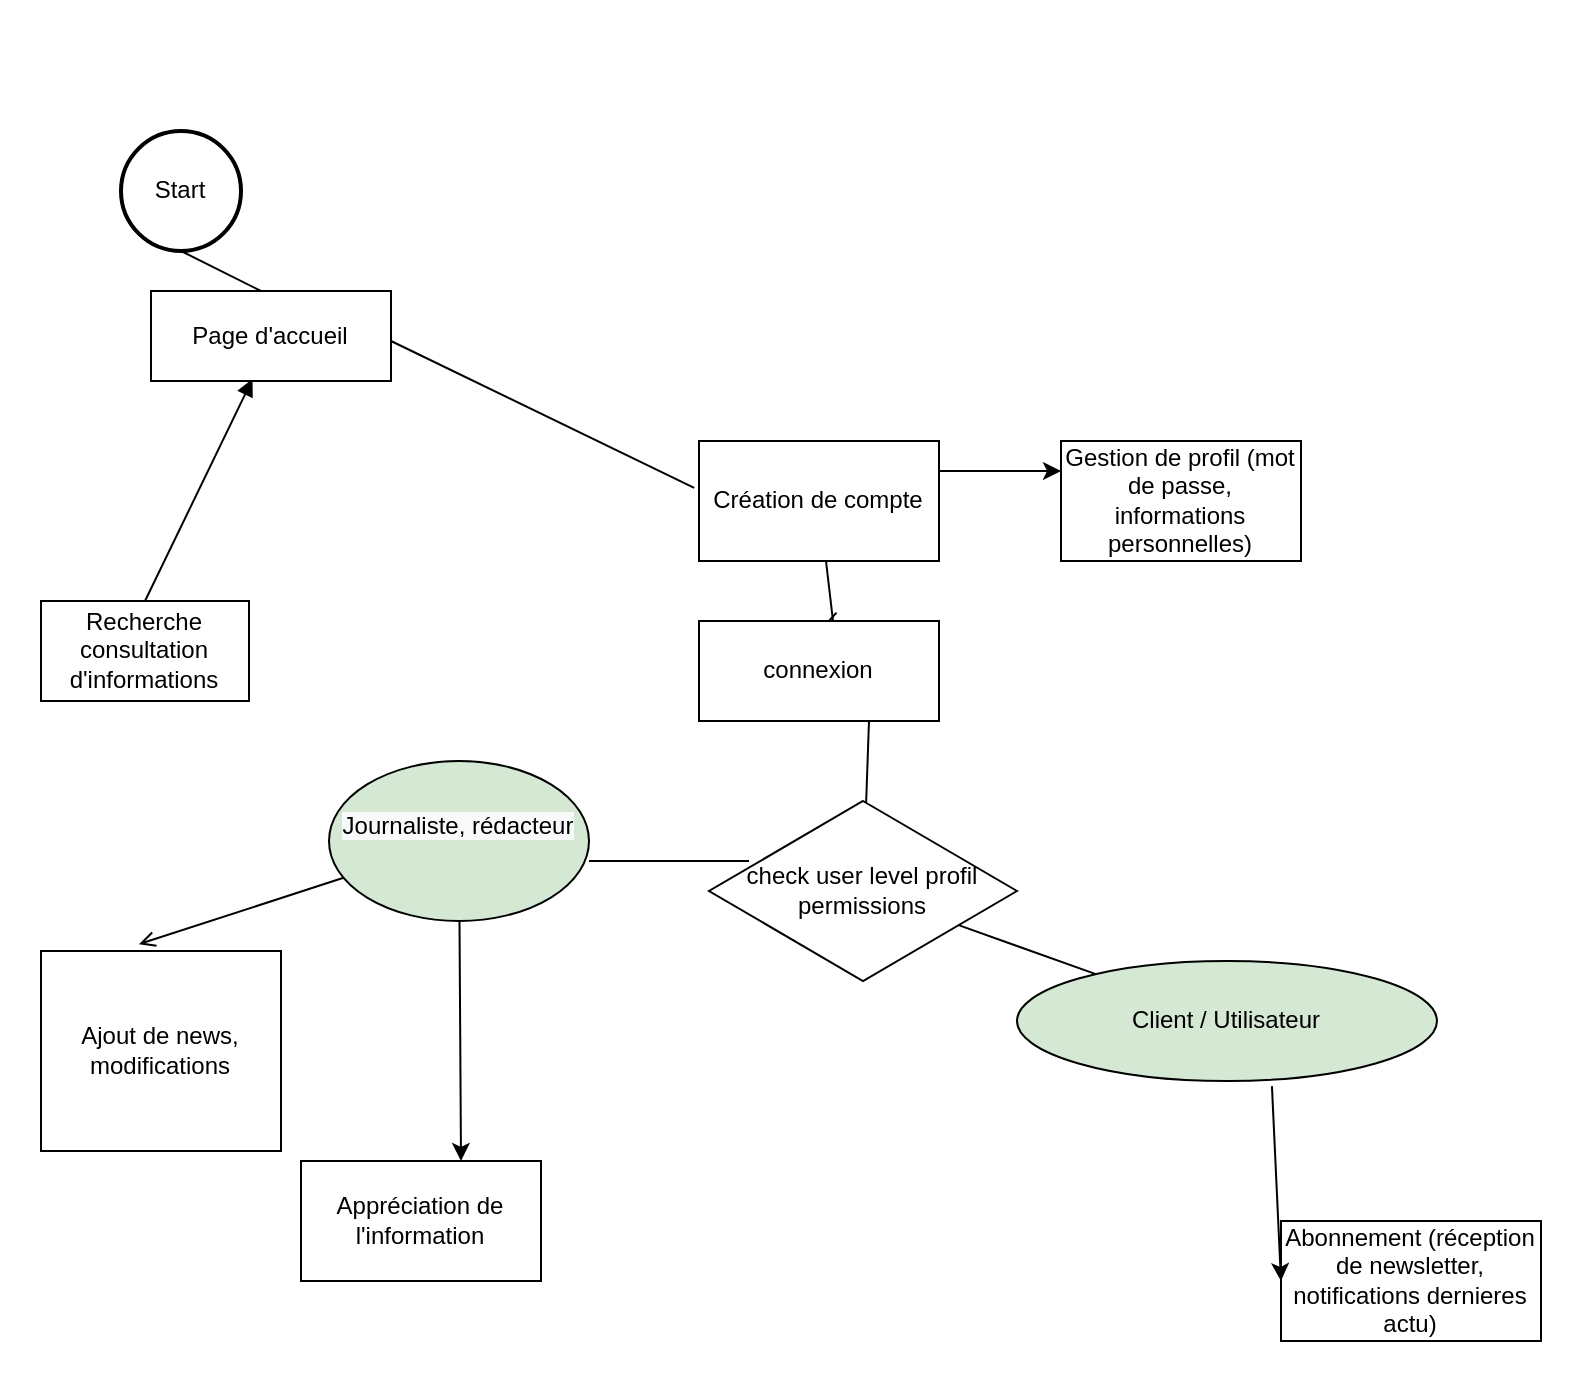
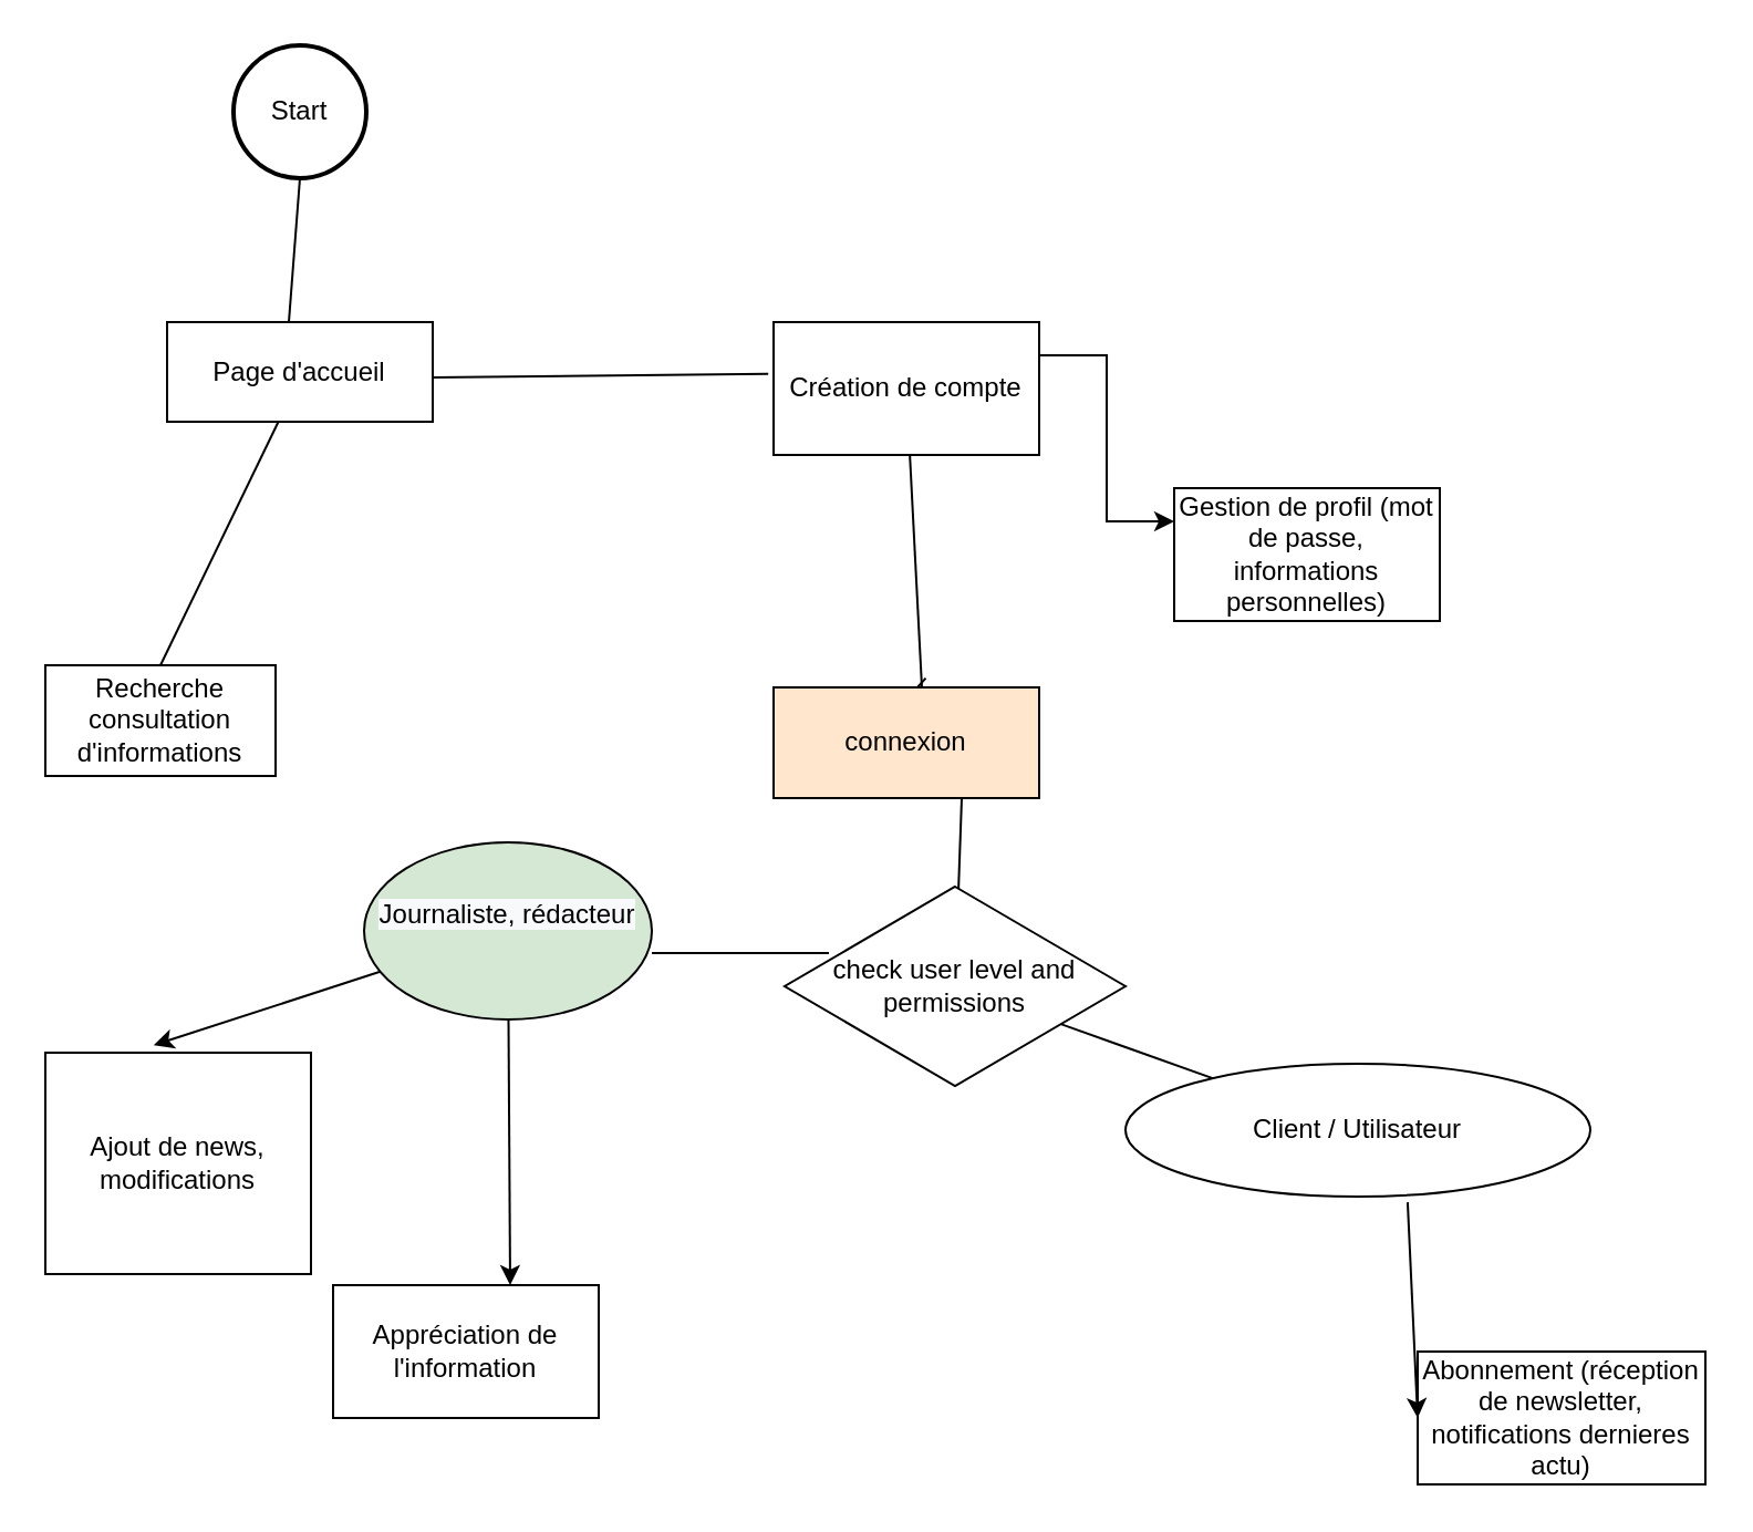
  <mxCell id="0" />
  <mxCell id="1" parent="0" />
  <mxCell id="2" value="Ajout de news, modifications" style="rounded=0;whiteSpace=wrap;html=1;" vertex="1" parent="1"><mxGeometry x="20" y="475" width="120" height="100" as="geometry" /></mxCell>
  <mxCell id="3" value="Recherche consultation d'informations" style="rounded=0;whiteSpace=wrap;html=1;" vertex="1" parent="1"><mxGeometry x="20" y="300" width="104" height="50" as="geometry" /></mxCell>
  <mxCell id="4" value="Appréciation de l'information" style="rounded=0;whiteSpace=wrap;html=1;" vertex="1" parent="1"><mxGeometry x="150" y="580" width="120" height="60" as="geometry" /></mxCell>
- <mxCell id="5" value="Création de compte" style="rounded=0;whiteSpace=wrap;html=1;" vertex="1" parent="1"><mxGeometry x="349" y="220" width="120" height="60" as="geometry" /></mxCell>
+ <mxCell id="5" value="Création de compte" style="rounded=0;whiteSpace=wrap;html=1;" vertex="1" parent="1"><mxGeometry x="349" y="145" width="120" height="60" as="geometry" /></mxCell>
  <mxCell id="6" style="edgeStyle=orthogonalEdgeStyle;rounded=0;orthogonalLoop=1;jettySize=auto;html=1;entryX=0;entryY=0.25;entryDx=0;entryDy=0;exitX=1;exitY=0.25;exitDx=0;exitDy=0;" edge="1" parent="1" source="5" target="7"><mxGeometry relative="1" as="geometry" /></mxCell>
  <mxCell id="7" value="Gestion de profil (mot de passe, informations personnelles)" style="rounded=0;whiteSpace=wrap;html=1;" vertex="1" parent="1"><mxGeometry x="530" y="220" width="120" height="60" as="geometry" /></mxCell>
  <mxCell id="8" value="Abonnement (réception de newsletter, notifications dernieres actu)" style="rounded=0;whiteSpace=wrap;html=1;" vertex="1" parent="1"><mxGeometry x="640" y="610" width="130" height="60" as="geometry" /></mxCell>
  <mxCell id="9" style="edgeStyle=orthogonalEdgeStyle;rounded=0;orthogonalLoop=1;jettySize=auto;html=1;exitX=0.5;exitY=1;exitDx=0;exitDy=0;" edge="1" parent="1" source="3" target="3"><mxGeometry relative="1" as="geometry" /></mxCell>
  <mxCell id="10" value="&#10;&lt;span style=&quot;color: rgb(0, 0, 0); font-family: Helvetica; font-size: 12px; font-style: normal; font-variant-ligatures: normal; font-variant-caps: normal; font-weight: 400; letter-spacing: normal; orphans: 2; text-align: center; text-indent: 0px; text-transform: none; widows: 2; word-spacing: 0px; -webkit-text-stroke-width: 0px; background-color: rgb(248, 249, 250); text-decoration-thickness: initial; text-decoration-style: initial; text-decoration-color: initial; float: none; display: inline !important;&quot;&gt;Journaliste, rédacteur&lt;/span&gt;&#10;&#10;" style="ellipse;whiteSpace=wrap;html=1;fillColor=#d5e8d4;" vertex="1" parent="1"><mxGeometry x="164" y="380" width="130" height="80" as="geometry" /></mxCell>
- <mxCell id="11" value="" style="endArrow=open;html=1;rounded=0;entryX=0.408;entryY=-0.034;entryDx=0;entryDy=0;entryPerimeter=0;" edge="1" parent="1" source="10" target="2"><mxGeometry width="50" height="50" relative="1" as="geometry"><mxPoint x="120" y="600" as="sourcePoint" /><mxPoint x="170" y="550" as="targetPoint" /></mxGeometry></mxCell>
+ <mxCell id="11" value="" style="endArrow=classic;html=1;rounded=0;entryX=0.408;entryY=-0.034;entryDx=0;entryDy=0;entryPerimeter=0;" edge="1" parent="1" source="10" target="2"><mxGeometry width="50" height="50" relative="1" as="geometry"><mxPoint x="120" y="600" as="sourcePoint" /><mxPoint x="170" y="550" as="targetPoint" /></mxGeometry></mxCell>
  <mxCell id="12" value="" style="endArrow=classic;html=1;rounded=0;" edge="1" parent="1" source="10"><mxGeometry width="50" height="50" relative="1" as="geometry"><mxPoint x="180" y="650" as="sourcePoint" /><mxPoint x="230" y="580" as="targetPoint" /></mxGeometry></mxCell>
  <mxCell id="13" value="" style="endArrow=classic;html=1;rounded=0;entryX=0;entryY=0.5;entryDx=0;entryDy=0;exitX=0.607;exitY=1.043;exitDx=0;exitDy=0;exitPerimeter=0;" edge="1" parent="1" source="22" target="8"><mxGeometry width="50" height="50" relative="1" as="geometry"><mxPoint x="390" y="457.5" as="sourcePoint" /><mxPoint x="537.01" y="621.683" as="targetPoint" /><Array as="points" /></mxGeometry></mxCell>
- <mxCell id="14" value="" style="endArrow=block;html=1;rounded=0;exitX=0.5;exitY=0;exitDx=0;exitDy=0;entryX=0.423;entryY=0.978;entryDx=0;entryDy=0;entryPerimeter=0;" edge="1" parent="1" source="3" target="17"><mxGeometry width="50" height="50" relative="1" as="geometry"><mxPoint x="450" y="710" as="sourcePoint" /><mxPoint x="170" y="310" as="targetPoint" /></mxGeometry></mxCell>
- <mxCell id="15" value="check user level profil permissions" style="rhombus;whiteSpace=wrap;html=1;" vertex="1" parent="1"><mxGeometry x="354" y="400" width="154" height="90" as="geometry" /></mxCell>
- <mxCell id="16" value="Start" style="strokeWidth=2;html=1;shape=mxgraph.flowchart.start_2;whiteSpace=wrap;" vertex="1" parent="1"><mxGeometry x="60" y="65" width="60" height="60" as="geometry" /></mxCell>
+ <mxCell id="14" value="" style="endArrow=none;html=1;rounded=0;exitX=0.5;exitY=0;exitDx=0;exitDy=0;entryX=0.423;entryY=0.978;entryDx=0;entryDy=0;entryPerimeter=0;" edge="1" parent="1" source="3" target="17"><mxGeometry width="50" height="50" relative="1" as="geometry"><mxPoint x="450" y="710" as="sourcePoint" /><mxPoint x="170" y="310" as="targetPoint" /></mxGeometry></mxCell>
+ <mxCell id="15" value="check user level and permissions" style="rhombus;whiteSpace=wrap;html=1;" vertex="1" parent="1"><mxGeometry x="354" y="400" width="154" height="90" as="geometry" /></mxCell>
+ <mxCell id="16" value="Start" style="strokeWidth=2;html=1;shape=mxgraph.flowchart.start_2;whiteSpace=wrap;" vertex="1" parent="1"><mxGeometry x="105" y="20" width="60" height="60" as="geometry" /></mxCell>
  <mxCell id="17" value="Page d'accueil" style="rounded=0;whiteSpace=wrap;html=1;" vertex="1" parent="1"><mxGeometry x="75" y="145" width="120" height="45" as="geometry" /></mxCell>
  <mxCell id="18" value="" style="endArrow=none;html=1;rounded=0;entryX=0.5;entryY=1;entryDx=0;entryDy=0;entryPerimeter=0;" edge="1" parent="1" target="16"><mxGeometry width="50" height="50" relative="1" as="geometry"><mxPoint x="130" y="145" as="sourcePoint" /><mxPoint x="180" y="95" as="targetPoint" /></mxGeometry></mxCell>
- <mxCell id="19" value="connexion" style="rounded=0;whiteSpace=wrap;html=1;" vertex="1" parent="1"><mxGeometry x="349" y="310" width="120" height="50" as="geometry" /></mxCell>
+ <mxCell id="19" value="connexion" style="rounded=0;whiteSpace=wrap;html=1;fillColor=#ffe6cc;" vertex="1" parent="1"><mxGeometry x="349" y="310" width="120" height="50" as="geometry" /></mxCell>
  <mxCell id="20" value="" style="endArrow=none;html=1;rounded=0;" edge="1" parent="1" source="15"><mxGeometry width="50" height="50" relative="1" as="geometry"><mxPoint x="384" y="410" as="sourcePoint" /><mxPoint x="434" y="360" as="targetPoint" /><Array as="points"><mxPoint x="434" y="360" /></Array></mxGeometry></mxCell>
  <mxCell id="21" value="" style="endArrow=none;html=1;rounded=0;entryX=-0.02;entryY=0.39;entryDx=0;entryDy=0;entryPerimeter=0;" edge="1" parent="1" target="5"><mxGeometry width="50" height="50" relative="1" as="geometry"><mxPoint x="195" y="170" as="sourcePoint" /><mxPoint x="245" y="120" as="targetPoint" /></mxGeometry></mxCell>
- <mxCell id="22" value="Client / Utilisateur" style="ellipse;whiteSpace=wrap;html=1;fillColor=#d5e8d4;" vertex="1" parent="1"><mxGeometry x="508" y="480" width="210" height="60" as="geometry" /></mxCell>
+ <mxCell id="22" value="Client / Utilisateur" style="ellipse;whiteSpace=wrap;html=1;" vertex="1" parent="1"><mxGeometry x="508" y="480" width="210" height="60" as="geometry" /></mxCell>
  <mxCell id="23" value="" style="endArrow=none;html=1;rounded=0;" edge="1" parent="1" source="15" target="22"><mxGeometry width="50" height="50" relative="1" as="geometry"><mxPoint x="474" y="340" as="sourcePoint" /><mxPoint x="524" y="290" as="targetPoint" /></mxGeometry></mxCell>
  <mxCell id="24" value="" style="endArrow=none;html=1;rounded=0;" edge="1" parent="1"><mxGeometry width="50" height="50" relative="1" as="geometry"><mxPoint x="294" y="430" as="sourcePoint" /><mxPoint x="374" y="430" as="targetPoint" /></mxGeometry></mxCell>
  <mxCell id="25" value="" style="endArrow=none;html=1;rounded=0;entryX=0.573;entryY=-0.084;entryDx=0;entryDy=0;entryPerimeter=0;" edge="1" parent="1" target="19"><mxGeometry width="50" height="50" relative="1" as="geometry"><mxPoint x="414" y="310" as="sourcePoint" /><mxPoint x="434" y="290" as="targetPoint" /></mxGeometry></mxCell>
  <mxCell id="26" value="" style="endArrow=none;html=1;rounded=0;" edge="1" parent="1" target="5"><mxGeometry width="50" height="50" relative="1" as="geometry"><mxPoint x="416" y="310" as="sourcePoint" /><mxPoint x="446" y="290" as="targetPoint" /></mxGeometry></mxCell>
